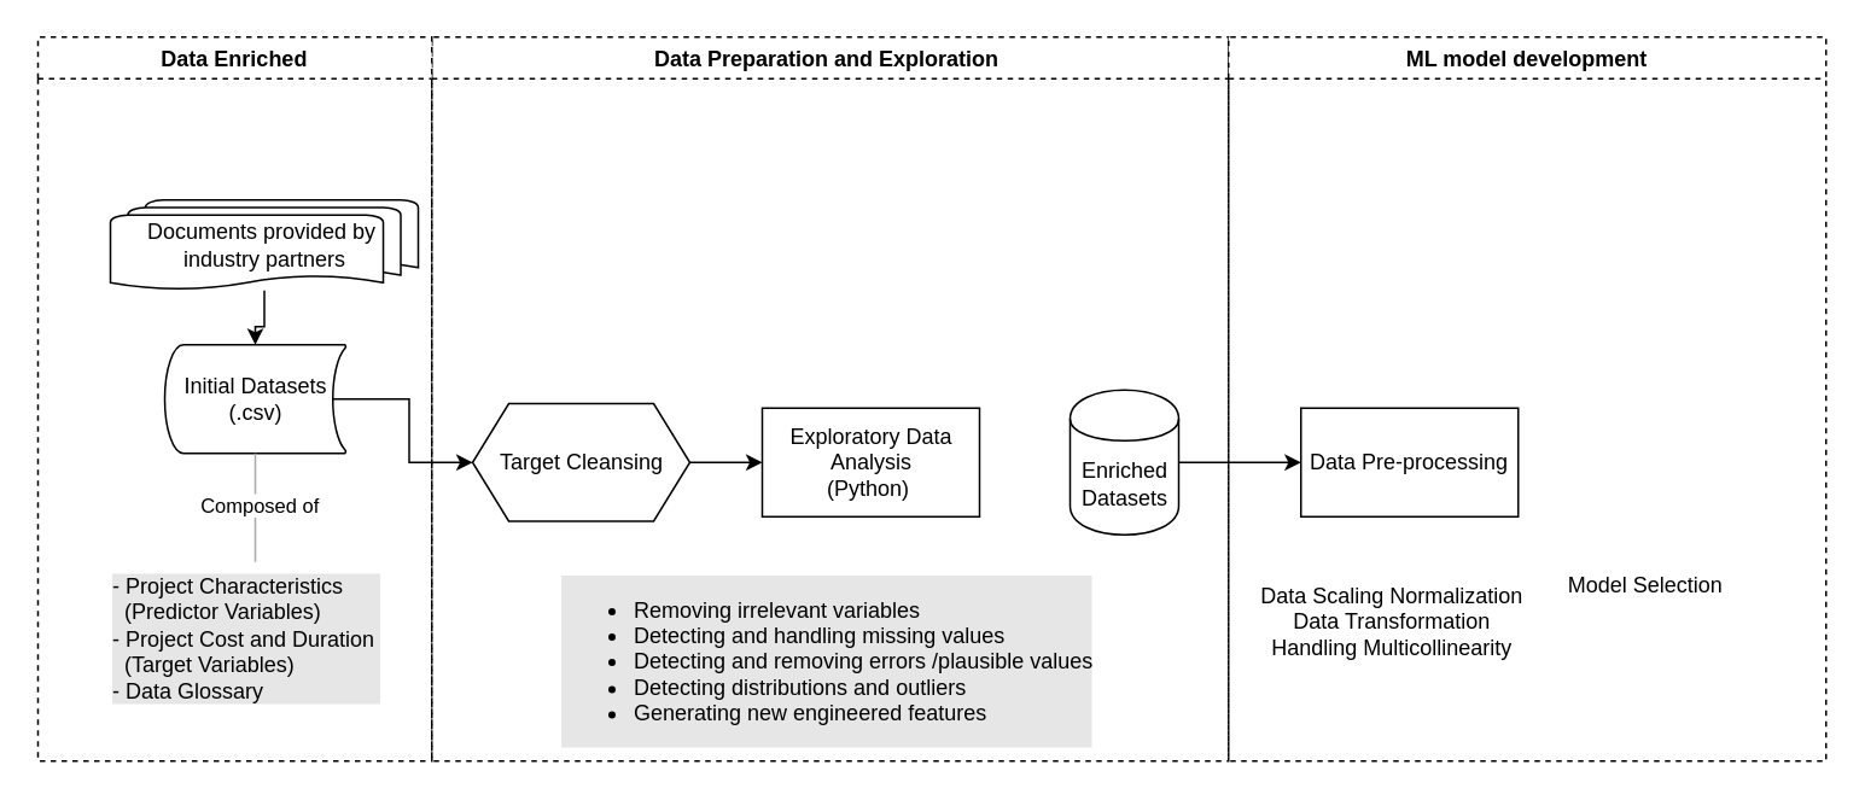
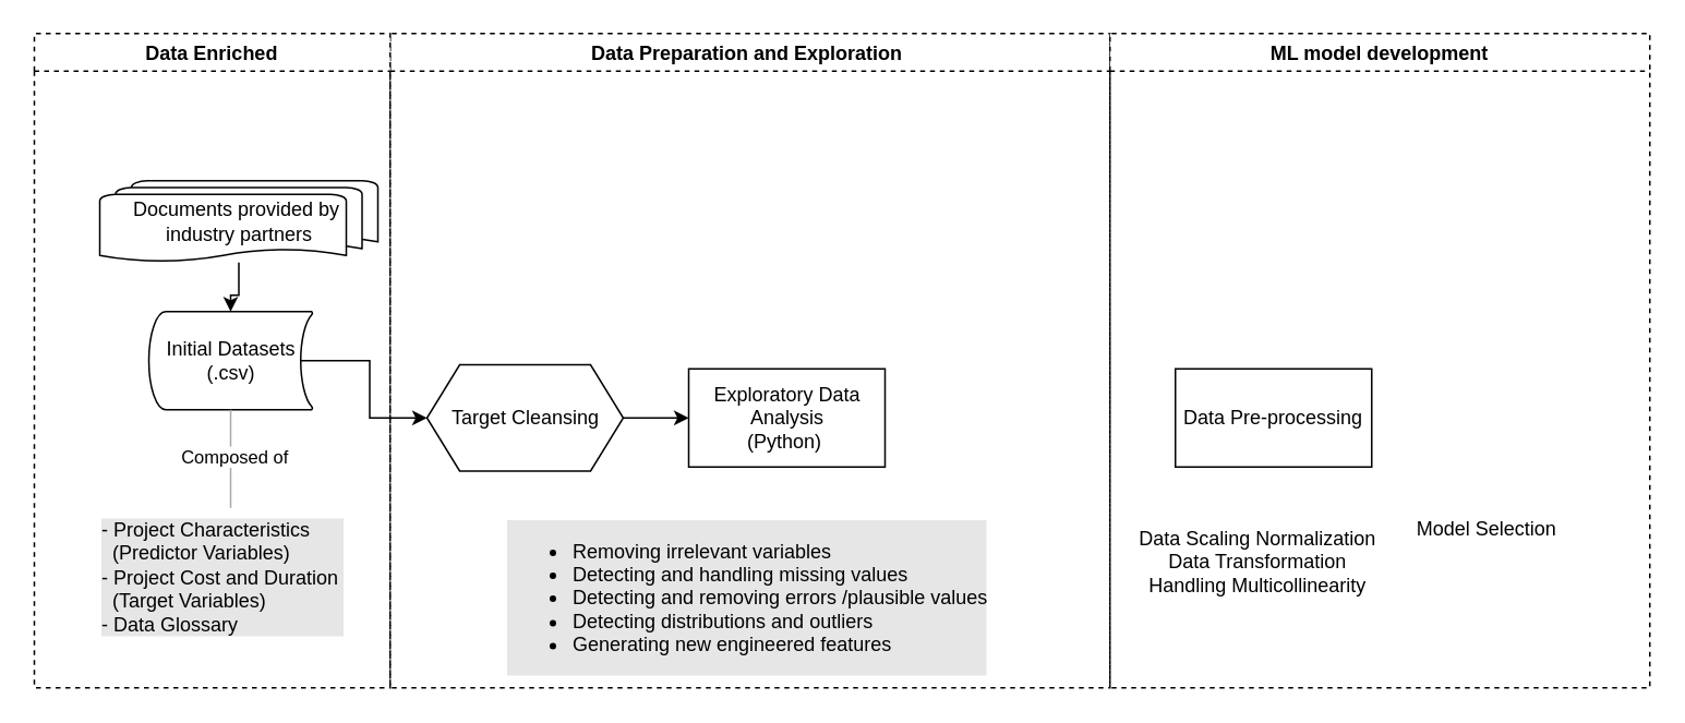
  <mxCell id="0" />
  <mxCell id="1" parent="0" />
  <mxCell id="2" value="Data Preparation and Exploration " style="swimlane;dashed=1;" parent="1" vertex="1"><mxGeometry x="238" y="20" width="440" height="400" as="geometry" /></mxCell>
  <mxCell id="3" value="&lt;ul&gt;&lt;li&gt;&lt;span style=&quot;&quot;&gt;Removing irrelevant variables&lt;/span&gt;&lt;/li&gt;&lt;li&gt;&lt;span style=&quot;&quot;&gt;Detecting and handling missing values&lt;/span&gt;&lt;/li&gt;&lt;li&gt;&lt;span style=&quot;&quot;&gt;Detecting and removing errors /plausible values&lt;/span&gt;&lt;/li&gt;&lt;li&gt;&lt;span style=&quot;&quot;&gt;Detecting distributions and&amp;nbsp;&lt;/span&gt;outliers&lt;/li&gt;&lt;li&gt;Generating new engineered features&lt;/li&gt;&lt;/ul&gt;" style="text;html=1;align=left;verticalAlign=middle;resizable=0;points=[];autosize=1;strokeColor=none;fillColor=none;labelBackgroundColor=#E6E6E6;" parent="2" vertex="1"><mxGeometry x="70" y="290" width="320" height="110" as="geometry" /></mxCell>
  <mxCell id="4" value="" style="edgeStyle=orthogonalEdgeStyle;rounded=0;orthogonalLoop=1;jettySize=auto;html=1;" parent="2" source="5" target="6" edge="1"><mxGeometry relative="1" as="geometry" /></mxCell>
  <mxCell id="5" value="Target Cleansing" style="shape=hexagon;perimeter=hexagonPerimeter2;whiteSpace=wrap;html=1;fixedSize=1;" parent="2" vertex="1"><mxGeometry x="22.5" y="202.5" width="120" height="65" as="geometry" /></mxCell>
  <mxCell id="6" value="Exploratory Data Analysis&lt;br style=&quot;border-color: var(--border-color);&quot;&gt;(Python)&amp;nbsp;" style="whiteSpace=wrap;html=1;" parent="2" vertex="1"><mxGeometry x="182.5" y="205" width="120" height="60" as="geometry" /></mxCell>
- <mxCell id="7" value="Enriched Datasets" style="shape=cylinder;whiteSpace=wrap;html=1;boundedLbl=1;backgroundOutline=1;" parent="2" vertex="1"><mxGeometry x="352.5" y="195" width="60" height="80" as="geometry" /></mxCell>
  <mxCell id="8" value="Data Enriched" style="swimlane;labelBorderColor=none;dashed=1;" parent="1" vertex="1"><mxGeometry x="20.5" y="20" width="217.5" height="400" as="geometry" /></mxCell>
  <mxCell id="9" value="&lt;blockquote style=&quot;margin: 0 0 0 40px; border: none; padding: 0px;&quot;&gt;&lt;/blockquote&gt;- Project Characteristics&amp;nbsp;&lt;br&gt;&lt;blockquote style=&quot;margin: 0 0 0 40px; border: none; padding: 0px;&quot;&gt;&lt;/blockquote&gt;&amp;nbsp; (Predictor Variables)&lt;br&gt;&lt;blockquote style=&quot;margin: 0 0 0 40px; border: none; padding: 0px;&quot;&gt;&lt;/blockquote&gt;- Project Cost and Duration&amp;nbsp;&lt;br&gt;&lt;blockquote style=&quot;margin: 0 0 0 40px; border: none; padding: 0px;&quot;&gt;&lt;/blockquote&gt;&amp;nbsp; (Target Variables)&lt;br&gt;- Data Glossary" style="text;html=1;align=left;verticalAlign=top;resizable=0;points=[];autosize=1;strokeColor=none;fillColor=none;labelBackgroundColor=#E6E6E6;labelBorderColor=none;spacingTop=0;spacingLeft=-6;spacingRight=-7;flipV=1;flipH=1;imageWidth=17;imageHeight=20;imageAspect=0;" parent="8" vertex="1"><mxGeometry x="45" y="290" width="150" height="80" as="geometry" /></mxCell>
  <mxCell id="10" value="Initial Datasets&lt;br style=&quot;border-color: var(--border-color);&quot;&gt;(.csv)" style="strokeWidth=1;html=1;shape=mxgraph.flowchart.stored_data;whiteSpace=wrap;" parent="8" vertex="1"><mxGeometry x="70" y="170" width="100" height="60" as="geometry" /></mxCell>
  <mxCell id="11" value="" style="edgeStyle=orthogonalEdgeStyle;rounded=0;orthogonalLoop=1;jettySize=auto;html=1;" parent="8" source="12" target="10" edge="1"><mxGeometry relative="1" as="geometry" /></mxCell>
  <mxCell id="12" value="Documents provided by&amp;nbsp;&lt;br&gt;industry partners" style="strokeWidth=1;html=1;shape=mxgraph.flowchart.multi-document;whiteSpace=wrap;" parent="8" vertex="1"><mxGeometry x="40" y="90" width="170" height="50" as="geometry" /></mxCell>
  <mxCell id="13" value="" style="endArrow=none;html=1;rounded=0;entryX=0.5;entryY=1;entryDx=0;entryDy=0;entryPerimeter=0;strokeColor=#a8a8a8;" parent="8" source="9" target="10" edge="1"><mxGeometry width="50" height="50" relative="1" as="geometry"><mxPoint x="100" y="330" as="sourcePoint" /><mxPoint x="150" y="280" as="targetPoint" /></mxGeometry></mxCell>
  <mxCell id="14" value="Composed of" style="edgeLabel;html=1;align=center;verticalAlign=middle;resizable=0;points=[];" parent="13" vertex="1" connectable="0"><mxGeometry x="0.08" y="-2" relative="1" as="geometry"><mxPoint as="offset" /></mxGeometry></mxCell>
  <mxCell id="15" value="" style="edgeStyle=orthogonalEdgeStyle;rounded=0;orthogonalLoop=1;jettySize=auto;html=1;exitX=0.93;exitY=0.5;exitDx=0;exitDy=0;exitPerimeter=0;entryX=0;entryY=0.5;entryDx=0;entryDy=0;" parent="1" source="10" target="5" edge="1"><mxGeometry relative="1" as="geometry"><mxPoint x="130.5" y="205" as="sourcePoint" /><mxPoint x="280.5" y="205" as="targetPoint" /></mxGeometry></mxCell>
- <mxCell id="16" value="" style="edgeStyle=orthogonalEdgeStyle;rounded=0;orthogonalLoop=1;jettySize=auto;html=1;" parent="1" source="7" target="18" edge="1"><mxGeometry relative="1" as="geometry" /></mxCell>
  <mxCell id="17" value="ML model development" style="swimlane;dashed=1;" parent="1" vertex="1"><mxGeometry x="678" y="20" width="330" height="400" as="geometry" /></mxCell>
  <mxCell id="18" value="Data Pre-processing" style="whiteSpace=wrap;html=1;" parent="17" vertex="1"><mxGeometry x="40" y="205" width="120" height="60" as="geometry" /></mxCell>
  <mxCell id="19" value="Data Scaling Normalization&lt;br&gt;Data Transformation&lt;br&gt;Handling Multicollinearity" style="text;html=1;align=center;verticalAlign=middle;resizable=0;points=[];autosize=1;strokeColor=none;fillColor=none;" parent="1" vertex="1"><mxGeometry x="683" y="313" width="170" height="60" as="geometry" /></mxCell>
  <mxCell id="20" value="Model Selection" style="text;html=1;align=center;verticalAlign=middle;resizable=0;points=[];autosize=1;strokeColor=none;fillColor=none;" parent="1" vertex="1"><mxGeometry x="853" y="308" width="110" height="30" as="geometry" /></mxCell>
